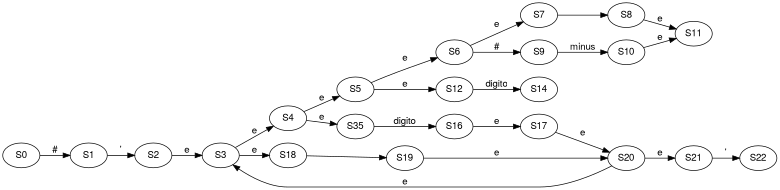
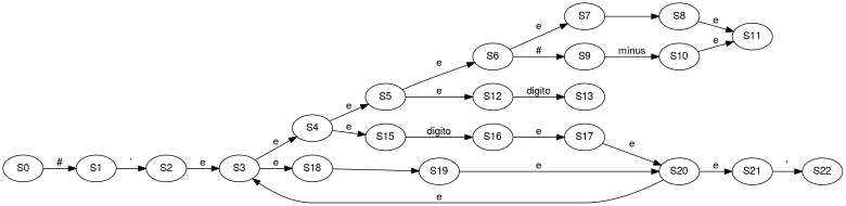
  digraph {
    fontname="Helvetica,Arial,sans-serif"
    rankdir=LR
    node [fontname="Helvetica,Arial,sans-serif"]
    edge [fontname="Helvetica,Arial,sans-serif"]
    S0
    S1
    S2
    S3
    S4
    S18
    S5
-   S15 [label=S35]
+   S15
    S19
    S6
    S12
    S16
    S7
    S9
-   S13 [label=S14]
+   S13
    S8
    S10
    S11
    S17
    S20
    S21
    S22
    S0 -> S1 [label="#"]
    S1 -> S2 [label="\'"]
    S2 -> S3 [label=e]
    S3 -> S4 [label=e]
    S3 -> S18 [label=e]
    S4 -> S5 [label=e]
    S4 -> S15 [label=e]
    S18 -> S19 [label=" "]
    S5 -> S6 [label=e]
    S5 -> S12 [label=e]
    S15 -> S16 [label=digito]
    S19 -> S20 [label=e]
    S6 -> S7 [label=e]
    S6 -> S9 [label="#"]
    S12 -> S13 [label=digito]
    S16 -> S17 [label=e]
    S7 -> S8
    S9 -> S10 [label=minus]
    S8 -> S11 [label=e]
    S10 -> S11 [label=e]
    S17 -> S20 [label=e]
    S20 -> S3 [label=e]
    S20 -> S21 [label=e]
    S21 -> S22 [label="\'"]
  }
